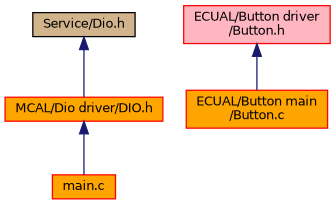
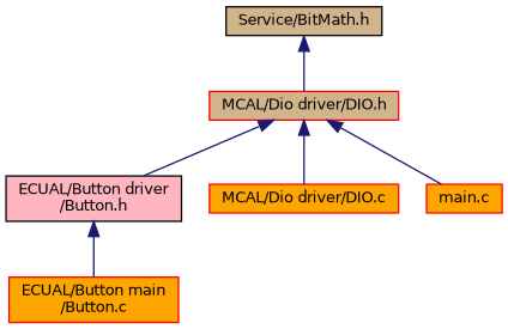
  digraph {
    node [color=red fillcolor=orange fontname=Helvetica fontsize=10 shape=record style=filled]
    edge [color=midnightblue dir=back fontname=Helvetica fontsize=10 labelfontname=Helvetica labelfontsize=10 style=solid]
-   n1 [color=black fillcolor=tan fontcolor=black height=0.2 label="Service/Dio.h" width=0.4]
-   n2 [height=0.2 label="MCAL/Dio driver/DIO.h" width=0.4]
-   n3 [fillcolor=lightpink height=0.2 label="ECUAL/Button driver\l/Button.h" width=0.4]
+   n1 [color=black fillcolor=tan fontcolor=black height=0.2 label="Service/BitMath.h" width=0.4]
+   n2 [fillcolor=tan height=0.2 label="MCAL/Dio driver/DIO.h" width=0.4]
+   n3 [color=black fillcolor=lightpink height=0.2 label="ECUAL/Button driver\l/Button.h" width=0.4]
+   n4 [height=0.2 label="MCAL/Dio driver/DIO.c" width=0.4]
    n5 [height=0.2 label="main.c" width=0.4]
    n6 [height=0.2 label="ECUAL/Button main\l/Button.c" width=0.4]
    n1 -> n2
+   n2 -> n3
+   n2 -> n4
    n2 -> n5
    n3 -> n6
  }
